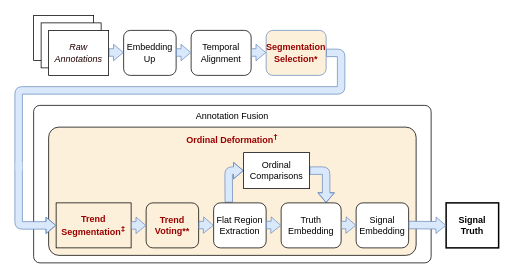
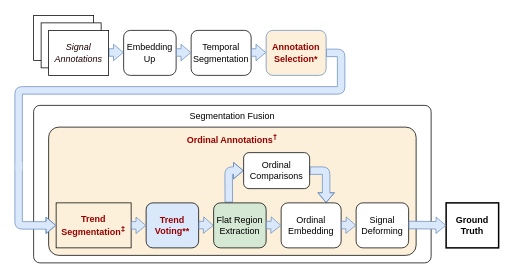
  <mxCell id="0" />
  <mxCell id="1" parent="0" />
  <mxCell id="2" value="" style="rounded=0;whiteSpace=wrap;html=1;" parent="1" vertex="1"><mxGeometry x="44" y="20" width="80" height="60" as="geometry" /></mxCell>
  <mxCell id="3" value="" style="rounded=0;whiteSpace=wrap;html=1;" parent="1" vertex="1"><mxGeometry x="54" y="30" width="80" height="60" as="geometry" /></mxCell>
- <mxCell id="4" value="Annotation Fusion" style="rounded=1;whiteSpace=wrap;html=1;verticalAlign=top;arcSize=4;fillColor=#FFFFFF;" parent="1" vertex="1"><mxGeometry x="44" y="140" width="530" height="210" as="geometry" /></mxCell>
- <mxCell id="5" value="&lt;font color=&quot;#990000&quot;&gt;&lt;b&gt;Ordinal Deformation&lt;/b&gt;&lt;/font&gt;&lt;sup&gt;&lt;b&gt;&lt;font color=&quot;#990000&quot;&gt;&lt;code&gt;&lt;span class=&quot;pln&quot;&gt;†&lt;/span&gt;&lt;/code&gt;&lt;/font&gt;&lt;/b&gt;&lt;/sup&gt;" style="rounded=1;whiteSpace=wrap;html=1;verticalAlign=top;arcSize=8;fillColor=#fcf0da;" parent="1" vertex="1"><mxGeometry x="64" y="169" width="490" height="171" as="geometry" /></mxCell>
+ <mxCell id="4" value="Segmentation Fusion" style="rounded=1;whiteSpace=wrap;html=1;verticalAlign=top;arcSize=4;fillColor=#FFFFFF;" parent="1" vertex="1"><mxGeometry x="44" y="140" width="530" height="210" as="geometry" /></mxCell>
+ <mxCell id="5" value="&lt;font color=&quot;#990000&quot;&gt;&lt;b&gt;Ordinal Annotations&lt;/b&gt;&lt;/font&gt;&lt;sup&gt;&lt;b&gt;&lt;font color=&quot;#990000&quot;&gt;&lt;code&gt;&lt;span class=&quot;pln&quot;&gt;†&lt;/span&gt;&lt;/code&gt;&lt;/font&gt;&lt;/b&gt;&lt;/sup&gt;" style="rounded=1;whiteSpace=wrap;html=1;verticalAlign=top;arcSize=8;fillColor=#fcf0da;" parent="1" vertex="1"><mxGeometry x="64" y="169" width="490" height="171" as="geometry" /></mxCell>
  <mxCell id="6" value="" style="shape=flexArrow;endArrow=classic;html=1;endWidth=11;endSize=4;fillColor=#dae8fc;strokeColor=#6c8ebf;entryX=0;entryY=0.5;entryDx=0;entryDy=0;exitX=0.289;exitY=-0.008;exitDx=0;exitDy=0;exitPerimeter=0;" parent="1" edge="1" target="28" source="11"><mxGeometry width="50" height="50" relative="1" as="geometry"><mxPoint x="318.5" y="270" as="sourcePoint" /><mxPoint x="325.7" y="208" as="targetPoint" /><Array as="points"><mxPoint x="304" y="227" /></Array></mxGeometry></mxCell>
  <mxCell id="7" value="" style="shape=flexArrow;endArrow=classic;html=1;endWidth=11;endSize=4;exitX=1;exitY=0.5;exitDx=0;exitDy=0;fillColor=#dae8fc;strokeColor=#6c8ebf;entryX=0.75;entryY=0;entryDx=0;entryDy=0;" parent="1" source="28" edge="1" target="12"><mxGeometry width="50" height="50" relative="1" as="geometry"><mxPoint x="414.25" y="216" as="sourcePoint" /><mxPoint x="443" y="216" as="targetPoint" /><Array as="points"><mxPoint x="434" y="227" /></Array></mxGeometry></mxCell>
  <mxCell id="8" value="Embedding Up" style="rounded=1;whiteSpace=wrap;html=1;" parent="1" vertex="1"><mxGeometry x="164" y="40" width="70" height="60" as="geometry" /></mxCell>
  <mxCell id="9" value="&lt;div&gt;&lt;font color=&quot;#990000&quot;&gt;&lt;b&gt;Trend Segmentation&lt;/b&gt;&lt;/font&gt;&lt;sup&gt;&lt;font color=&quot;#990000&quot;&gt;&lt;b&gt;&lt;code&gt;&lt;span class=&quot;pln&quot;&gt;‡&lt;/span&gt;&lt;/code&gt;&lt;/b&gt;&lt;/font&gt;&lt;/sup&gt;&lt;/div&gt;" style="whiteSpace=wrap;html=1;fillColor=#fcf0da;rounded=0;" parent="1" vertex="1"><mxGeometry x="74" y="270" width="100" height="60" as="geometry" /></mxCell>
- <mxCell id="10" value="&lt;div&gt;&lt;font color=&quot;#990000&quot;&gt;&lt;b&gt;Trend Voting**&lt;/b&gt;&lt;/font&gt;&lt;/div&gt;" style="rounded=1;whiteSpace=wrap;html=1;fillColor=#fcf0da;" parent="1" vertex="1"><mxGeometry x="194" y="270" width="70" height="60" as="geometry" /></mxCell>
- <mxCell id="11" value="Flat Region Extraction" style="rounded=1;whiteSpace=wrap;html=1;" parent="1" vertex="1"><mxGeometry x="284" y="270" width="70" height="60" as="geometry" /></mxCell>
- <mxCell id="12" value="Truth Embedding" style="rounded=1;whiteSpace=wrap;html=1;" parent="1" vertex="1"><mxGeometry x="374" y="270" width="80" height="60" as="geometry" /></mxCell>
- <mxCell id="13" value="Signal Embedding" style="rounded=1;whiteSpace=wrap;html=1;" parent="1" vertex="1"><mxGeometry x="474" y="270" width="70" height="60" as="geometry" /></mxCell>
- <mxCell id="14" value="Temporal Alignment" style="rounded=1;whiteSpace=wrap;html=1;" parent="1" vertex="1"><mxGeometry x="254" y="40" width="80" height="60" as="geometry" /></mxCell>
+ <mxCell id="10" value="&lt;div&gt;&lt;font color=&quot;#990000&quot;&gt;&lt;b&gt;Trend Voting**&lt;/b&gt;&lt;/font&gt;&lt;/div&gt;" style="rounded=1;whiteSpace=wrap;html=1;fillColor=#dae8fc;" parent="1" vertex="1"><mxGeometry x="194" y="270" width="70" height="60" as="geometry" /></mxCell>
+ <mxCell id="11" value="Flat Region Extraction" style="rounded=1;whiteSpace=wrap;html=1;fillColor=#d5e8d4;" parent="1" vertex="1"><mxGeometry x="284" y="270" width="70" height="60" as="geometry" /></mxCell>
+ <mxCell id="12" value="Ordinal Embedding" style="rounded=1;whiteSpace=wrap;html=1;" parent="1" vertex="1"><mxGeometry x="374" y="270" width="80" height="60" as="geometry" /></mxCell>
+ <mxCell id="13" value="Signal Deforming" style="rounded=1;whiteSpace=wrap;html=1;" parent="1" vertex="1"><mxGeometry x="474" y="270" width="70" height="60" as="geometry" /></mxCell>
+ <mxCell id="14" value="Temporal Segmentation" style="rounded=1;whiteSpace=wrap;html=1;" parent="1" vertex="1"><mxGeometry x="254" y="40" width="80" height="60" as="geometry" /></mxCell>
  <mxCell id="15" value="" style="shape=flexArrow;endArrow=classic;html=1;endWidth=11;endSize=4;fillColor=#dae8fc;strokeColor=#6c8ebf;entryX=0;entryY=0.5;entryDx=0;entryDy=0;exitX=1;exitY=0.5;exitDx=0;exitDy=0;" parent="1" edge="1" target="10" source="9"><mxGeometry width="50" height="50" relative="1" as="geometry"><mxPoint x="174" y="301" as="sourcePoint" /><mxPoint x="184" y="300" as="targetPoint" /></mxGeometry></mxCell>
  <mxCell id="16" value="" style="shape=flexArrow;endArrow=classic;html=1;endWidth=11;endSize=4;fillColor=#dae8fc;strokeColor=#6c8ebf;" parent="1" edge="1"><mxGeometry width="50" height="50" relative="1" as="geometry"><mxPoint x="264" y="299.5" as="sourcePoint" /><mxPoint x="284" y="300" as="targetPoint" /></mxGeometry></mxCell>
  <mxCell id="17" value="" style="shape=flexArrow;endArrow=classic;html=1;endWidth=11;endSize=4;fillColor=#dae8fc;strokeColor=#6c8ebf;" parent="1" edge="1"><mxGeometry width="50" height="50" relative="1" as="geometry"><mxPoint x="454" y="299.5" as="sourcePoint" /><mxPoint x="474" y="300" as="targetPoint" /></mxGeometry></mxCell>
  <mxCell id="18" value="" style="shape=flexArrow;endArrow=classic;html=1;endWidth=11;endSize=4;fillColor=#dae8fc;strokeColor=#6c8ebf;" parent="1" edge="1"><mxGeometry width="50" height="50" relative="1" as="geometry"><mxPoint x="354" y="299.5" as="sourcePoint" /><mxPoint x="374" y="300" as="targetPoint" /></mxGeometry></mxCell>
  <mxCell id="19" value="" style="shape=flexArrow;endArrow=classic;html=1;endWidth=11;endSize=4;edgeStyle=orthogonalEdgeStyle;exitX=1;exitY=0.5;exitDx=0;exitDy=0;fillColor=#dae8fc;strokeColor=#6c8ebf;entryX=0;entryY=0.5;entryDx=0;entryDy=0;" parent="1" source="23" target="9" edge="1"><mxGeometry width="50" height="50" relative="1" as="geometry"><mxPoint x="594" y="50" as="sourcePoint" /><mxPoint x="-29" y="248" as="targetPoint" /><Array as="points"><mxPoint x="454" y="70" /><mxPoint x="454" y="120" /><mxPoint x="24" y="120" /><mxPoint x="24" y="300" /></Array></mxGeometry></mxCell>
  <mxCell id="20" value="" style="shape=flexArrow;endArrow=classic;html=1;endWidth=11;endSize=4;fillColor=#dae8fc;strokeColor=#6c8ebf;" parent="1" edge="1"><mxGeometry width="50" height="50" relative="1" as="geometry"><mxPoint x="144" y="69.5" as="sourcePoint" /><mxPoint x="164" y="69.5" as="targetPoint" /></mxGeometry></mxCell>
  <mxCell id="21" value="" style="shape=flexArrow;endArrow=classic;html=1;endWidth=11;endSize=4;fillColor=#dae8fc;strokeColor=#6c8ebf;" parent="1" edge="1"><mxGeometry width="50" height="50" relative="1" as="geometry"><mxPoint x="234" y="69.5" as="sourcePoint" /><mxPoint x="254" y="69.5" as="targetPoint" /></mxGeometry></mxCell>
  <mxCell id="22" value="" style="shape=flexArrow;endArrow=classic;html=1;endWidth=11;endSize=4;fillColor=#dae8fc;strokeColor=#6c8ebf;" parent="1" edge="1"><mxGeometry width="50" height="50" relative="1" as="geometry"><mxPoint x="334" y="69.5" as="sourcePoint" /><mxPoint x="354" y="69.5" as="targetPoint" /></mxGeometry></mxCell>
- <mxCell id="23" value="&lt;div&gt;&lt;b&gt;&lt;font color=&quot;#990000&quot;&gt;Segmentation Selection*&lt;/font&gt;&lt;/b&gt;&lt;/div&gt;" style="rounded=1;whiteSpace=wrap;html=1;strokeColor=#6c8ebf;fillColor=#fcf0da;" parent="1" vertex="1"><mxGeometry x="354" y="40" width="80" height="60" as="geometry" /></mxCell>
+ <mxCell id="23" value="&lt;div&gt;&lt;b&gt;&lt;font color=&quot;#990000&quot;&gt;Annotation Selection*&lt;/font&gt;&lt;/b&gt;&lt;/div&gt;" style="rounded=1;whiteSpace=wrap;html=1;strokeColor=#6c8ebf;fillColor=#fcf0da;" parent="1" vertex="1"><mxGeometry x="354" y="40" width="80" height="60" as="geometry" /></mxCell>
  <mxCell id="24" value="" style="rounded=0;whiteSpace=wrap;html=1;fillColor=#dae8fc;strokeColor=none;" parent="1" vertex="1"><mxGeometry x="20" y="215" width="9" height="12" as="geometry" /></mxCell>
- <mxCell id="25" value="&lt;font color=&quot;#1F0000&quot;&gt;&lt;i&gt;Raw Annotations&lt;/i&gt;&lt;/font&gt;" style="rounded=0;whiteSpace=wrap;html=1;fontColor=#CC0000;" parent="1" vertex="1"><mxGeometry x="64" y="40" width="80" height="60" as="geometry" /></mxCell>
- <mxCell id="26" value="&lt;div&gt;&lt;b&gt;Signal Truth&lt;/b&gt;&lt;/div&gt;" style="rounded=0;whiteSpace=wrap;html=1;strokeWidth=2;" parent="1" vertex="1"><mxGeometry x="594" y="270" width="70" height="60" as="geometry" /></mxCell>
+ <mxCell id="25" value="&lt;font color=&quot;#1F0000&quot;&gt;&lt;i&gt;Signal Annotations&lt;/i&gt;&lt;/font&gt;" style="rounded=0;whiteSpace=wrap;html=1;fontColor=#CC0000;" parent="1" vertex="1"><mxGeometry x="64" y="40" width="80" height="60" as="geometry" /></mxCell>
+ <mxCell id="26" value="&lt;div&gt;&lt;b&gt;Ground Truth&lt;/b&gt;&lt;/div&gt;" style="rounded=0;whiteSpace=wrap;html=1;strokeWidth=2;" parent="1" vertex="1"><mxGeometry x="594" y="270" width="70" height="60" as="geometry" /></mxCell>
  <mxCell id="27" value="" style="shape=flexArrow;endArrow=classic;html=1;endWidth=11;endSize=4;fillColor=#dae8fc;strokeColor=#6c8ebf;entryX=0;entryY=0.5;entryDx=0;entryDy=0;" parent="1" edge="1"><mxGeometry width="50" height="50" relative="1" as="geometry"><mxPoint x="544" y="299.5" as="sourcePoint" /><mxPoint x="594" y="300" as="targetPoint" /></mxGeometry></mxCell>
- <mxCell id="28" value="Ordinal Comparisons" style="rounded=0;whiteSpace=wrap;html=1;" vertex="1" parent="1"><mxGeometry x="324" y="203" width="88" height="48" as="geometry" /></mxCell>
+ <mxCell id="28" value="Ordinal Comparisons" style="whiteSpace=wrap;html=1;rounded=1;" vertex="1" parent="1"><mxGeometry x="324" y="203" width="88" height="48" as="geometry" /></mxCell>
